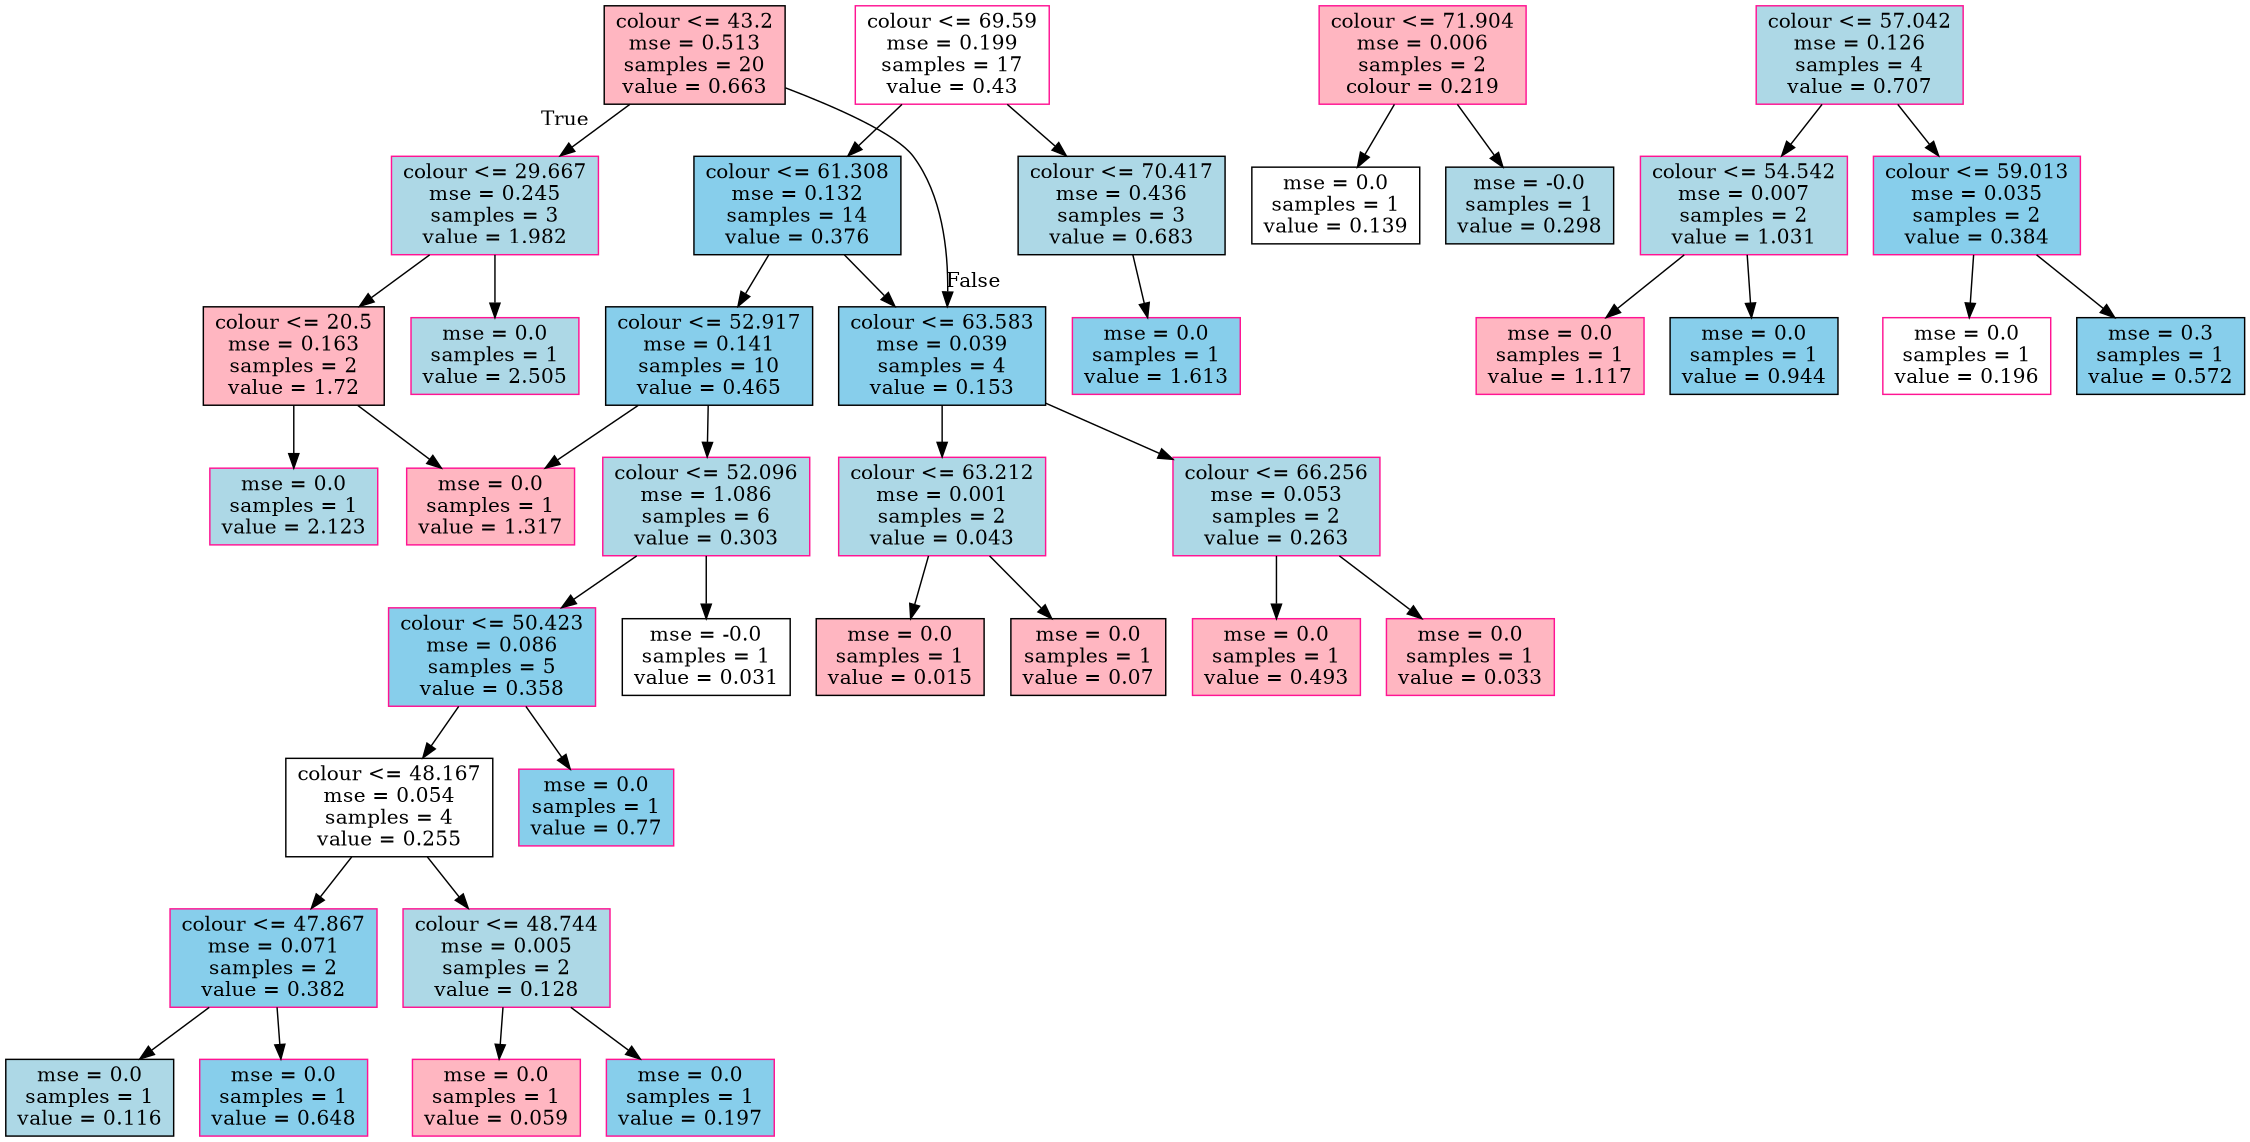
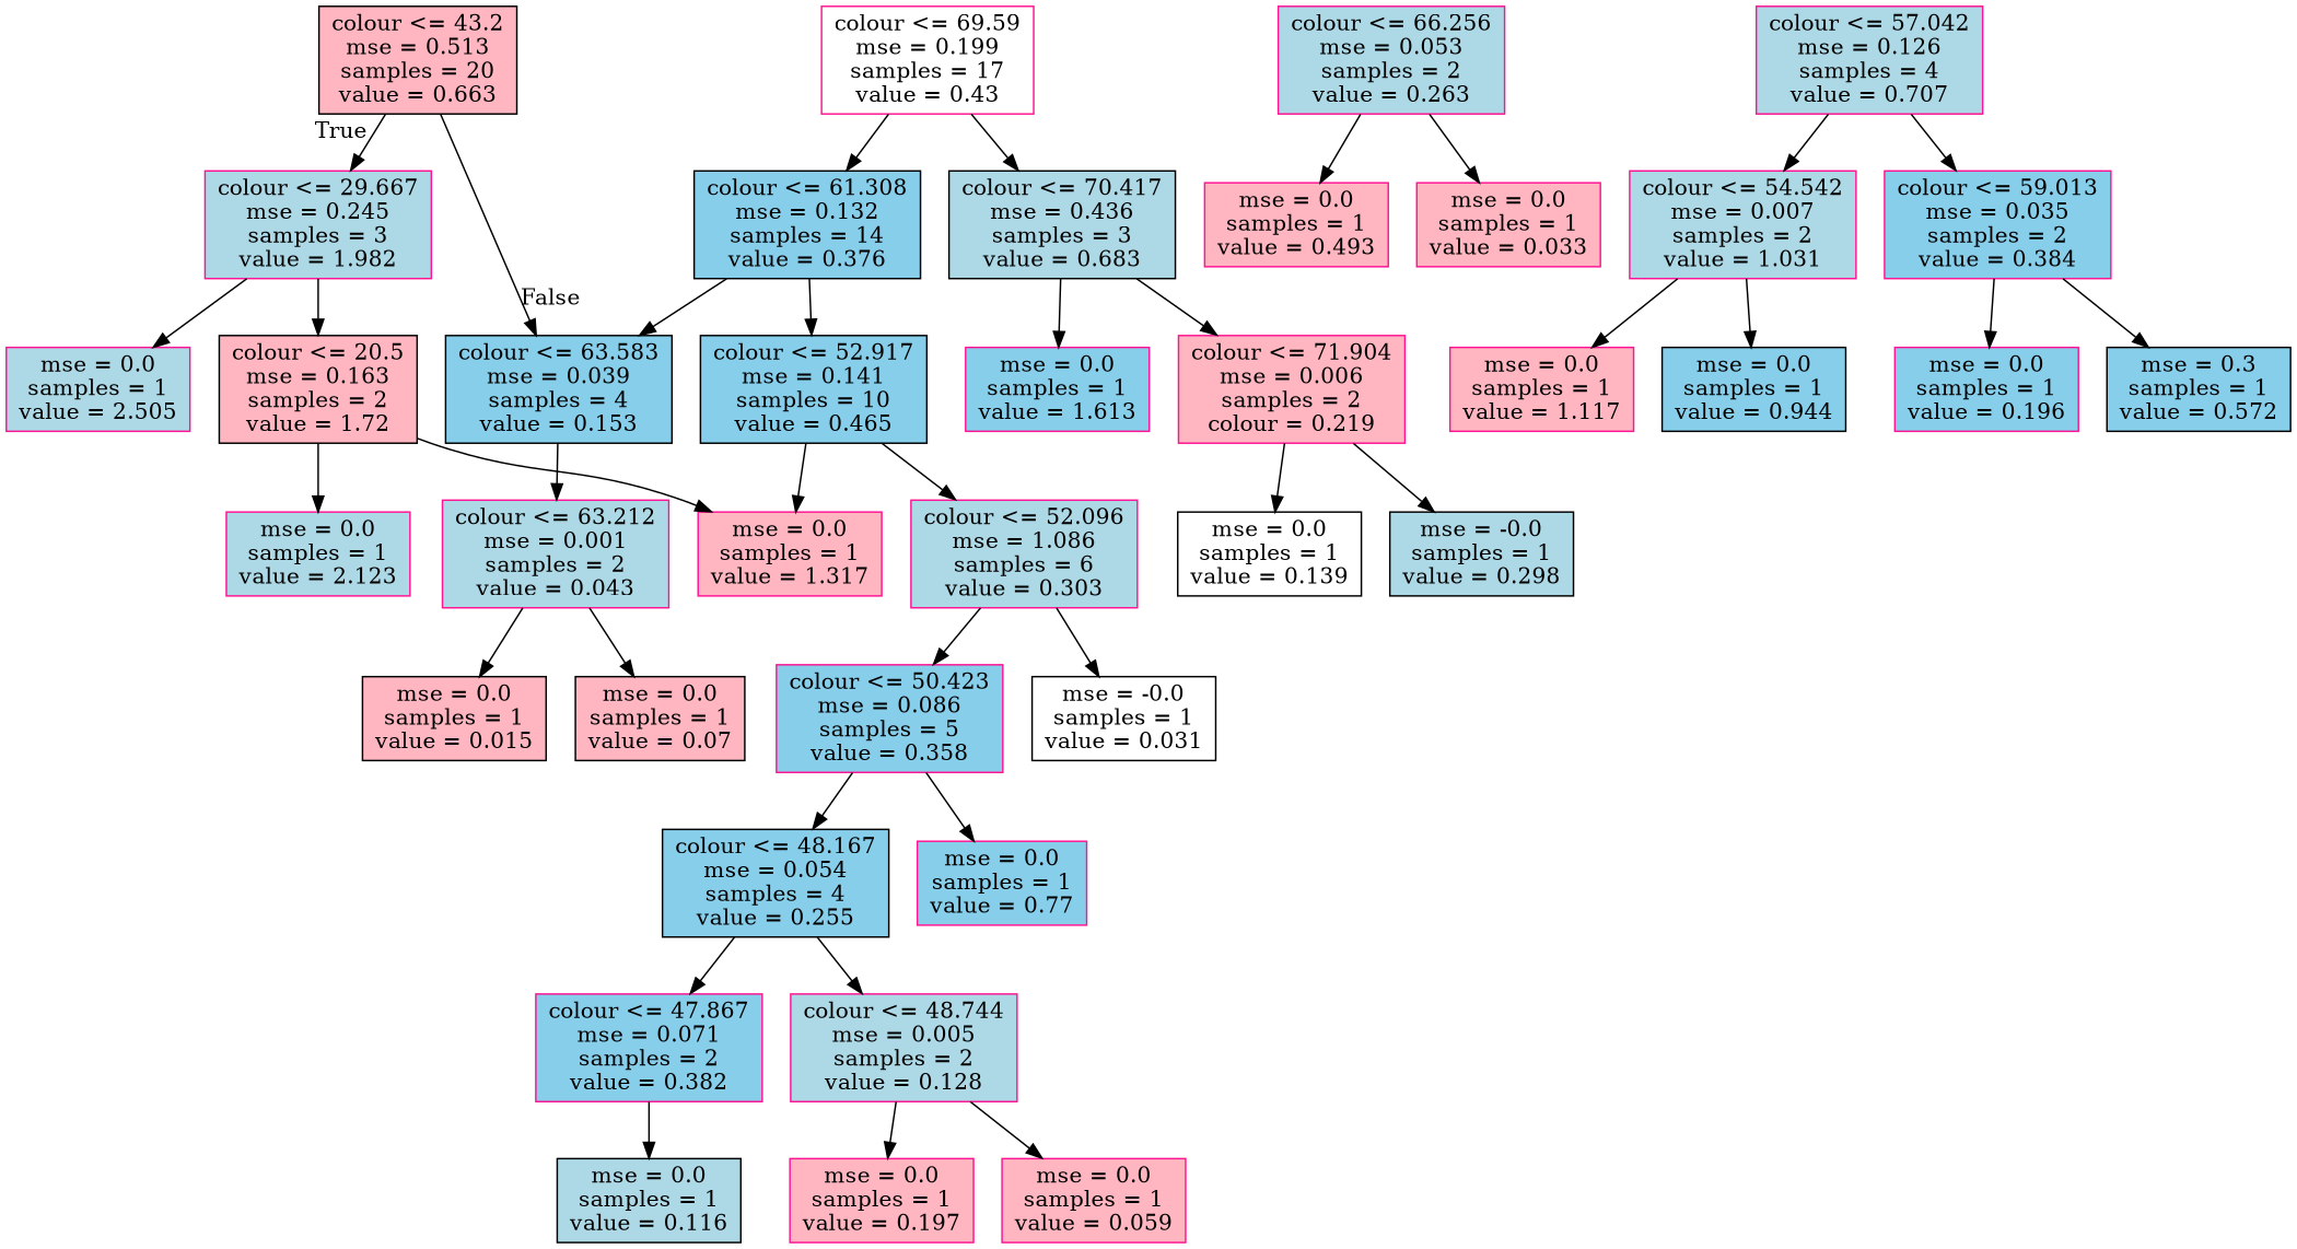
  digraph {
    node [color=deeppink fillcolor=skyblue shape=box style=filled]
    n1 [color=black fillcolor=lightpink label="colour <= 43.2\nmse = 0.513\nsamples = 20\nvalue = 0.663"]
    n2 [fillcolor=lightblue label="colour <= 29.667\nmse = 0.245\nsamples = 3\nvalue = 1.982"]
    n3 [color=black label="colour <= 63.583\nmse = 0.039\nsamples = 4\nvalue = 0.153"]
    n4 [color=black fillcolor=lightpink label="colour <= 20.5\nmse = 0.163\nsamples = 2\nvalue = 1.72"]
    n5 [fillcolor=lightblue label="mse = 0.0\nsamples = 1\nvalue = 2.505"]
    n6 [fillcolor=white label="colour <= 69.59\nmse = 0.199\nsamples = 17\nvalue = 0.43"]
    n7 [color=black label="colour <= 61.308\nmse = 0.132\nsamples = 14\nvalue = 0.376"]
    n8 [color=black fillcolor=lightblue label="colour <= 70.417\nmse = 0.436\nsamples = 3\nvalue = 0.683"]
    n9 [fillcolor=lightblue label="mse = 0.0\nsamples = 1\nvalue = 2.123"]
    n10 [fillcolor=lightpink label="mse = 0.0\nsamples = 1\nvalue = 1.317"]
    n11 [color=black label="colour <= 52.917\nmse = 0.141\nsamples = 10\nvalue = 0.465"]
    n12 [label="mse = 0.0\nsamples = 1\nvalue = 1.613"]
    n13 [fillcolor=lightpink label="colour <= 71.904\nmse = 0.006\nsamples = 2\ncolour = 0.219"]
    n14 [fillcolor=lightblue label="colour <= 52.096\nmse = 1.086\nsamples = 6\nvalue = 0.303"]
    n15 [fillcolor=lightblue label="colour <= 63.212\nmse = 0.001\nsamples = 2\nvalue = 0.043"]
    n16 [fillcolor=lightblue label="colour <= 66.256\nmse = 0.053\nsamples = 2\nvalue = 0.263"]
    n17 [label="colour <= 50.423\nmse = 0.086\nsamples = 5\nvalue = 0.358"]
    n18 [color=black fillcolor=white label="mse = -0.0\nsamples = 1\nvalue = 0.031"]
    n19 [fillcolor=lightblue label="colour <= 57.042\nmse = 0.126\nsamples = 4\nvalue = 0.707"]
    n20 [fillcolor=lightblue label="colour <= 54.542\nmse = 0.007\nsamples = 2\nvalue = 1.031"]
    n21 [label="colour <= 59.013\nmse = 0.035\nsamples = 2\nvalue = 0.384"]
-   n22 [color=black fillcolor=white label="colour <= 48.167\nmse = 0.054\nsamples = 4\nvalue = 0.255"]
+   n22 [color=black label="colour <= 48.167\nmse = 0.054\nsamples = 4\nvalue = 0.255"]
    n23 [label="mse = 0.0\nsamples = 1\nvalue = 0.77"]
    n24 [label="colour <= 47.867\nmse = 0.071\nsamples = 2\nvalue = 0.382"]
    n25 [fillcolor=lightblue label="colour <= 48.744\nmse = 0.005\nsamples = 2\nvalue = 0.128"]
    n26 [color=black fillcolor=lightblue label="mse = 0.0\nsamples = 1\nvalue = 0.116"]
-   n27 [label="mse = 0.0\nsamples = 1\nvalue = 0.648"]
    n28 [fillcolor=lightpink label="mse = 0.0\nsamples = 1\nvalue = 0.059"]
-   n29 [label="mse = 0.0\nsamples = 1\nvalue = 0.197"]
+   n29 [fillcolor=lightpink label="mse = 0.0\nsamples = 1\nvalue = 0.197"]
    n30 [fillcolor=lightpink label="mse = 0.0\nsamples = 1\nvalue = 1.117"]
    n31 [color=black label="mse = 0.0\nsamples = 1\nvalue = 0.944"]
-   n32 [fillcolor=white label="mse = 0.0\nsamples = 1\nvalue = 0.196"]
+   n32 [label="mse = 0.0\nsamples = 1\nvalue = 0.196"]
    n33 [color=black label="mse = 0.3\nsamples = 1\nvalue = 0.572"]
    n34 [color=black fillcolor=lightpink label="mse = 0.0\nsamples = 1\nvalue = 0.015"]
    n35 [color=black fillcolor=lightpink label="mse = 0.0\nsamples = 1\nvalue = 0.07"]
    n36 [fillcolor=lightpink label="mse = 0.0\nsamples = 1\nvalue = 0.493"]
    n37 [fillcolor=lightpink label="mse = 0.0\nsamples = 1\nvalue = 0.033"]
    n38 [color=black fillcolor=white label="mse = 0.0\nsamples = 1\nvalue = 0.139"]
    n39 [color=black fillcolor=lightblue label="mse = -0.0\nsamples = 1\nvalue = 0.298"]
    n1 -> n2 [headlabel=True labelangle=45 labeldistance=2.5]
    n1 -> n3 [headlabel=False labelangle=-45 labeldistance=2.5]
    n2 -> n4
    n2 -> n5
    n3 -> n15
-   n3 -> n16
    n4 -> n9
    n4 -> n10
    n6 -> n7
    n6 -> n8
    n7 -> n3
    n7 -> n11
    n8 -> n12
+   n8 -> n13
    n11 -> n10
    n11 -> n14
    n13 -> n38
    n13 -> n39
    n14 -> n17
    n14 -> n18
    n15 -> n34
    n15 -> n35
    n16 -> n36
    n16 -> n37
    n17 -> n22
    n17 -> n23
    n19 -> n20
    n19 -> n21
    n20 -> n30
    n20 -> n31
    n21 -> n32
    n21 -> n33
    n22 -> n24
    n22 -> n25
    n24 -> n26
-   n24 -> n27
    n25 -> n28
    n25 -> n29
  }
